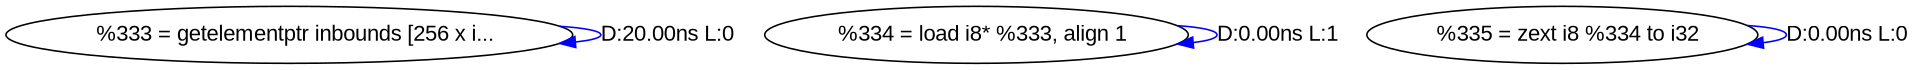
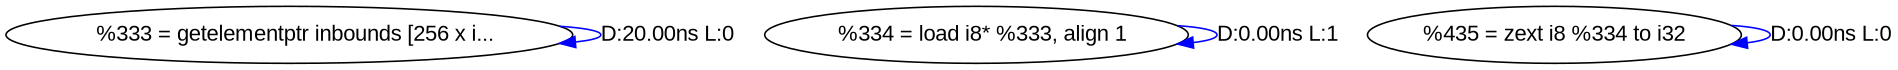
  digraph {
    fontname="Liberation Sans"
    node [fontname="Liberation Sans"]
    edge [color=blue fontname="Liberation Sans"]
    n1 [label="  %333 = getelementptr inbounds [256 x i..."]
    n2 [label="  %334 = load i8* %333, align 1"]
-   n3 [label="  %335 = zext i8 %334 to i32"]
+   n3 [label="%435 = zext i8 %334 to i32"]
    n1 -> n1 [label="D:20.00ns L:0"]
    n2 -> n2 [label="D:0.00ns L:1"]
    n3 -> n3 [label="D:0.00ns L:0"]
  }
